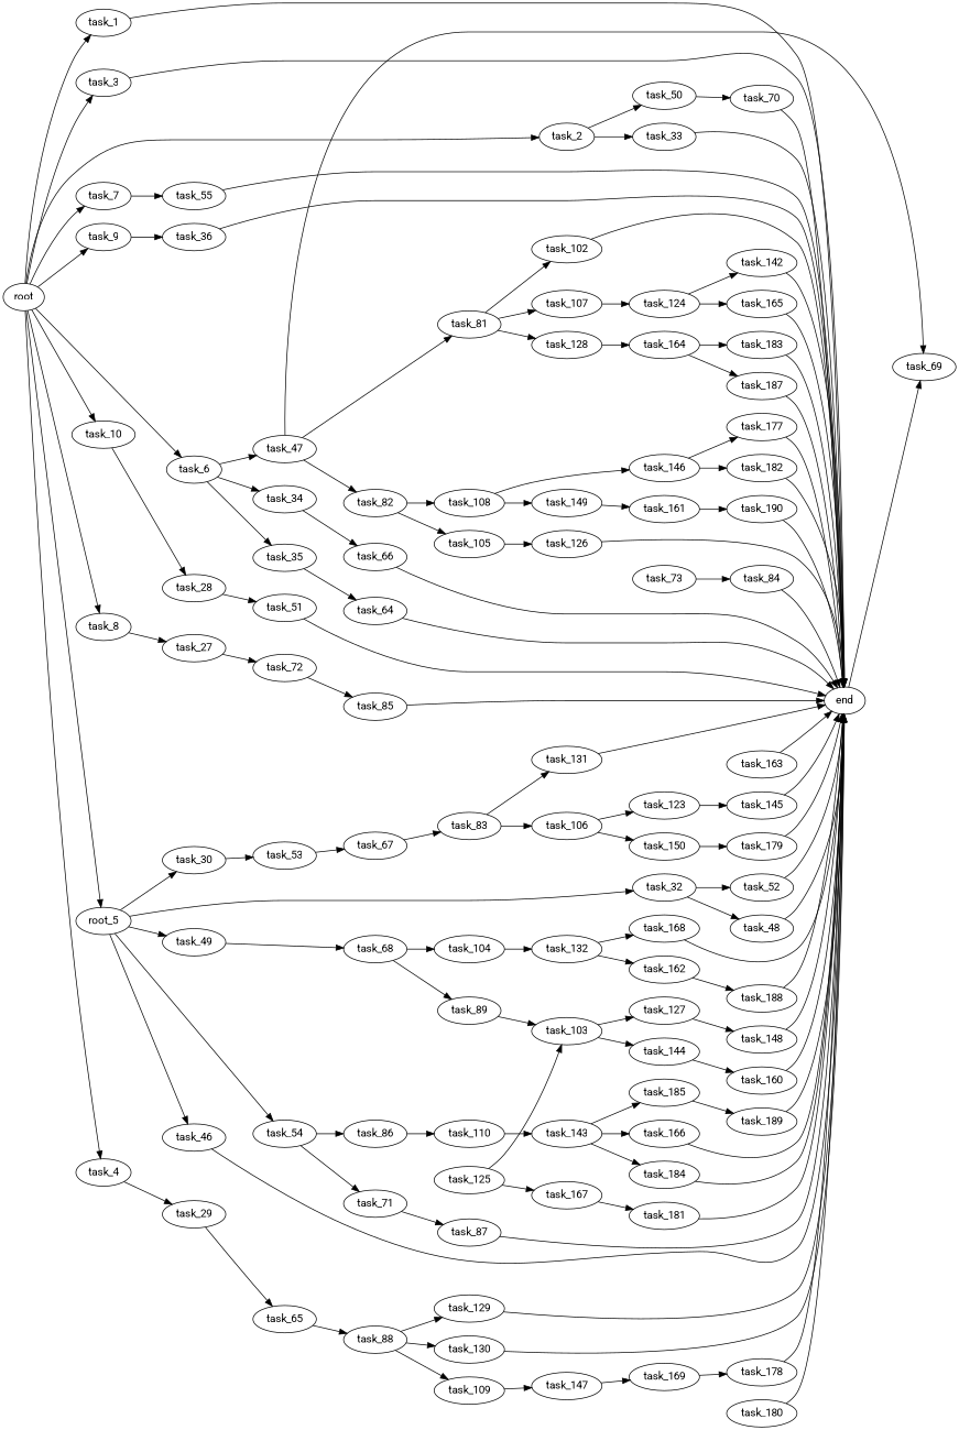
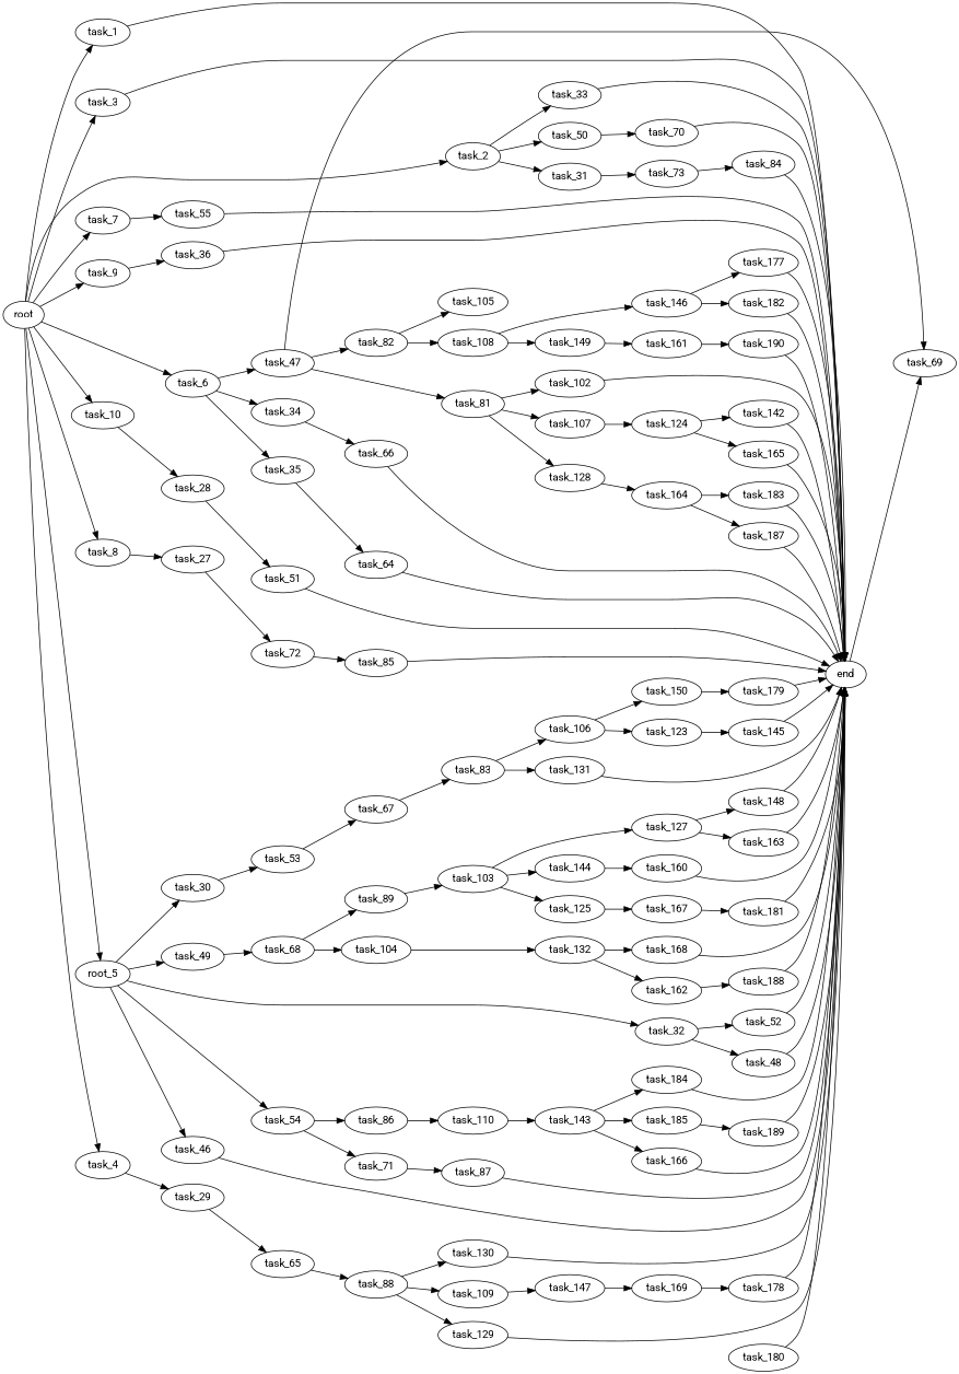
  digraph {
    fontname=Roboto
    rankdir=LR
    node [fontname=Roboto]
    edge [fontname=Roboto]
    root
    task_1
    task_2
    task_3
    task_4
    n6 [label=root_5]
    task_6
    task_7
    task_8
    task_9
    task_10
    end
+   task_31
    task_33
    task_50
    task_29
    task_30
    task_32
    task_46
    task_49
    task_54
    task_34
    task_35
    task_47
    task_55
    task_27
    task_36
    task_28
    task_69
    task_73
    task_70
    task_65
    task_53
    task_48
    task_52
    task_68
    task_71
    task_86
    task_66
    task_64
    task_81
    task_82
    task_72
    task_51
    task_85
    task_88
    task_67
    task_84
    task_102
    task_107
    task_128
    task_105
    task_108
    task_89
    task_104
    task_83
    task_87
    task_110
    task_109
    task_129
    task_130
    task_106
    task_131
    task_103
    task_132
    task_124
    task_164
-   task_126
    task_146
    task_149
    task_123
    task_150
    task_143
    task_147
    task_125
    task_127
    task_144
    task_167
    task_148
    task_163
    task_160
    task_162
    task_168
    task_145
    task_179
    task_142
    task_165
    task_177
    task_182
    task_161
    task_169
    task_166
    task_184
    task_185
    task_181
    task_183
    task_187
    task_188
    task_189
    task_178
    task_190
    task_180
    root -> task_1
    root -> task_2
    root -> task_3
    root -> task_4
    root -> n6
    root -> task_6
    root -> task_7
    root -> task_8
    root -> task_9
    root -> task_10
    task_1 -> end
+   task_2 -> task_31
    task_2 -> task_33
    task_2 -> task_50
    task_3 -> end
    task_4 -> task_29
    n6 -> task_30
    n6 -> task_32
    n6 -> task_46
    n6 -> task_49
    n6 -> task_54
    task_6 -> task_34
    task_6 -> task_35
    task_6 -> task_47
    task_7 -> task_55
    task_8 -> task_27
    task_9 -> task_36
    task_10 -> task_28
    end -> task_69
+   task_31 -> task_73
    task_33 -> end
    task_50 -> task_70
    task_29 -> task_65
    task_30 -> task_53
    task_32 -> task_48
    task_32 -> task_52
    task_46 -> end
    task_49 -> task_68
    task_54 -> task_71
    task_54 -> task_86
    task_34 -> task_66
    task_35 -> task_64
    task_47 -> task_69
    task_47 -> task_81
    task_47 -> task_82
    task_55 -> end
    task_27 -> task_72
    task_36 -> end
    task_28 -> task_51
    task_73 -> task_84
    task_70 -> end
    task_65 -> task_88
    task_53 -> task_67
    task_48 -> end
    task_52 -> end
    task_68 -> task_89
    task_68 -> task_104
    task_71 -> task_87
    task_86 -> task_110
    task_66 -> end
    task_64 -> end
    task_81 -> task_102
    task_81 -> task_107
    task_81 -> task_128
    task_82 -> task_105
    task_82 -> task_108
    task_72 -> task_85
    task_51 -> end
    task_85 -> end
    task_88 -> task_109
    task_88 -> task_129
    task_88 -> task_130
    task_67 -> task_83
    task_84 -> end
    task_102 -> end
    task_107 -> task_124
    task_128 -> task_164
-   task_105 -> task_126
    task_108 -> task_146
    task_108 -> task_149
    task_89 -> task_103
    task_104 -> task_132
    task_83 -> task_106
    task_83 -> task_131
    task_87 -> end
    task_110 -> task_143
    task_109 -> task_147
    task_129 -> end
    task_130 -> end
    task_106 -> task_123
    task_106 -> task_150
    task_131 -> end
-   task_125 -> task_103
+   task_103 -> task_125
    task_103 -> task_127
    task_103 -> task_144
    task_132 -> task_162
    task_132 -> task_168
    task_124 -> task_142
    task_124 -> task_165
    task_164 -> task_183
    task_164 -> task_187
-   task_126 -> end
    task_146 -> task_177
    task_146 -> task_182
    task_149 -> task_161
    task_123 -> task_145
    task_150 -> task_179
    task_143 -> task_166
    task_143 -> task_184
    task_143 -> task_185
    task_147 -> task_169
    task_125 -> task_167
    task_127 -> task_148
+   task_127 -> task_163
    task_144 -> task_160
    task_167 -> task_181
    task_148 -> end
    task_163 -> end
    task_160 -> end
    task_162 -> task_188
    task_168 -> end
    task_145 -> end
    task_179 -> end
    task_142 -> end
    task_165 -> end
    task_177 -> end
    task_182 -> end
    task_161 -> task_190
    task_169 -> task_178
    task_166 -> end
    task_184 -> end
    task_185 -> task_189
    task_181 -> end
    task_183 -> end
    task_187 -> end
    task_188 -> end
    task_189 -> end
    task_178 -> end
    task_190 -> end
    task_180 -> end
  }
